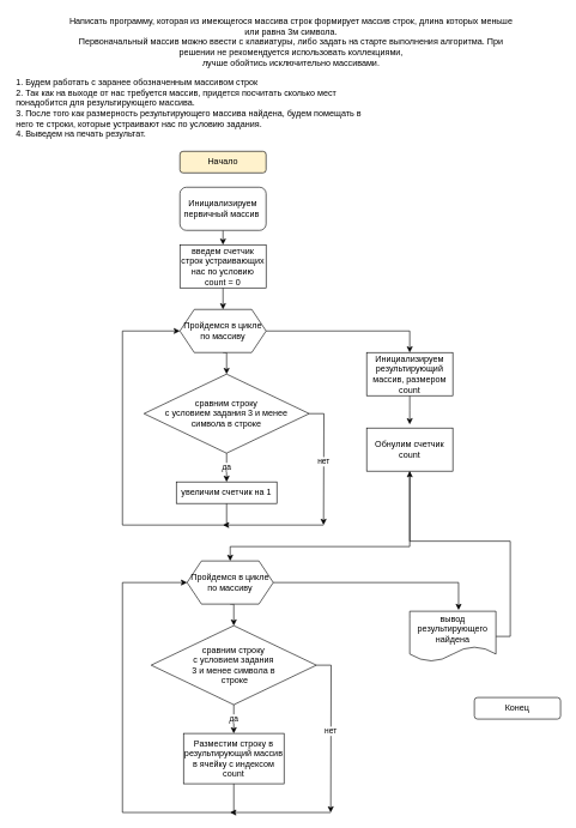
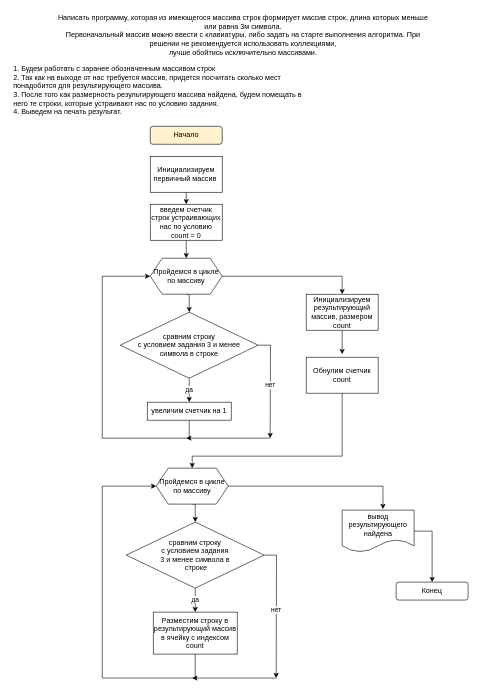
  <mxCell id="0" />
  <mxCell id="1" parent="0" />
  <mxCell id="2" value="&lt;div&gt;Написать программу, которая из имеющегося массива строк формирует массив строк, длина которых меньше или равна 3м символа.&lt;/div&gt;&lt;div&gt;Первоначальный массив можно ввести с клавиатуры, либо задать на старте выполнения алгоритма. При решении не рекомендуется использовать коллекциями,&lt;/div&gt;&lt;div&gt;лучше обойтись исключительно массивами.&lt;/div&gt;&lt;div&gt;&lt;br&gt;&lt;/div&gt;" style="text;html=1;strokeColor=none;fillColor=none;align=center;verticalAlign=middle;whiteSpace=wrap;rounded=0;" vertex="1" parent="1"><mxGeometry x="90" y="20" width="630" height="90" as="geometry" /></mxCell>
  <mxCell id="3" value="1. Будем работать с заранее обозначенным массивом строк&lt;br&gt;2. Так как на выходе от нас требуется массив, придется посчитать сколько мест понадобится для результирующего массива.&lt;br&gt;3. После того как размерность результирующего массива найдена, будем помещать в него те строки, которые устраивают нас по условию задания.&lt;br&gt;4. Выведем на печать результат." style="text;html=1;strokeColor=none;fillColor=none;align=left;verticalAlign=middle;whiteSpace=wrap;rounded=0;" vertex="1" parent="1"><mxGeometry x="20" y="100" width="510" height="100" as="geometry" /></mxCell>
  <mxCell id="4" value="Начало" style="rounded=1;whiteSpace=wrap;html=1;fillColor=#fff2cc;" vertex="1" parent="1"><mxGeometry x="250" y="210" width="120" height="30" as="geometry" /></mxCell>
  <mxCell id="5" style="edgeStyle=orthogonalEdgeStyle;rounded=0;orthogonalLoop=1;jettySize=auto;html=1;exitX=0.5;exitY=1;exitDx=0;exitDy=0;entryX=0.5;entryY=0;entryDx=0;entryDy=0;" edge="1" parent="1" source="6" target="11"><mxGeometry relative="1" as="geometry" /></mxCell>
- <mxCell id="6" value="Инициализируем первичный массив&amp;nbsp;" style="whiteSpace=wrap;html=1;rounded=1;" vertex="1" parent="1"><mxGeometry x="250" y="260" width="120" height="60" as="geometry" /></mxCell>
+ <mxCell id="6" value="Инициализируем первичный массив&amp;nbsp;" style="rounded=0;whiteSpace=wrap;html=1;" vertex="1" parent="1"><mxGeometry x="250" y="260" width="120" height="60" as="geometry" /></mxCell>
  <mxCell id="7" style="edgeStyle=orthogonalEdgeStyle;rounded=0;orthogonalLoop=1;jettySize=auto;html=1;exitX=0.5;exitY=1;exitDx=0;exitDy=0;entryX=0.5;entryY=0;entryDx=0;entryDy=0;" edge="1" parent="1" source="9" target="14"><mxGeometry relative="1" as="geometry" /></mxCell>
  <mxCell id="8" style="edgeStyle=orthogonalEdgeStyle;rounded=0;orthogonalLoop=1;jettySize=auto;html=1;exitX=1;exitY=0.5;exitDx=0;exitDy=0;entryX=0.5;entryY=0;entryDx=0;entryDy=0;" edge="1" parent="1" source="9" target="33"><mxGeometry relative="1" as="geometry" /></mxCell>
  <mxCell id="9" value="Пройдемся в цикле по массиву" style="shape=hexagon;perimeter=hexagonPerimeter2;whiteSpace=wrap;html=1;fixedSize=1;" vertex="1" parent="1"><mxGeometry x="250" y="430" width="120" height="60" as="geometry" /></mxCell>
  <mxCell id="10" style="edgeStyle=orthogonalEdgeStyle;rounded=0;orthogonalLoop=1;jettySize=auto;html=1;exitX=0.5;exitY=1;exitDx=0;exitDy=0;entryX=0.5;entryY=0;entryDx=0;entryDy=0;" edge="1" parent="1" source="11" target="9"><mxGeometry relative="1" as="geometry" /></mxCell>
  <mxCell id="11" value="введем счетчик строк устраивающих нас по условию&lt;br&gt;count = 0" style="rounded=0;whiteSpace=wrap;html=1;" vertex="1" parent="1"><mxGeometry x="250" y="340" width="120" height="60" as="geometry" /></mxCell>
  <mxCell id="12" value="да" style="edgeStyle=orthogonalEdgeStyle;rounded=0;orthogonalLoop=1;jettySize=auto;html=1;exitX=0.5;exitY=1;exitDx=0;exitDy=0;entryX=0.5;entryY=0;entryDx=0;entryDy=0;" edge="1" parent="1" source="14" target="16"><mxGeometry relative="1" as="geometry" /></mxCell>
  <mxCell id="13" value="нет" style="edgeStyle=orthogonalEdgeStyle;rounded=0;orthogonalLoop=1;jettySize=auto;html=1;exitX=1;exitY=0.5;exitDx=0;exitDy=0;" edge="1" parent="1" source="14"><mxGeometry relative="1" as="geometry"><mxPoint x="450" y="730" as="targetPoint" /></mxGeometry></mxCell>
  <mxCell id="14" value="сравним строку &lt;br&gt;с условием задания 3 и менее &lt;br&gt;символа в строке" style="rhombus;whiteSpace=wrap;html=1;" vertex="1" parent="1"><mxGeometry x="200" y="520" width="230" height="110" as="geometry" /></mxCell>
  <mxCell id="15" style="edgeStyle=orthogonalEdgeStyle;rounded=0;orthogonalLoop=1;jettySize=auto;html=1;exitX=0.5;exitY=1;exitDx=0;exitDy=0;entryX=0;entryY=0.5;entryDx=0;entryDy=0;" edge="1" parent="1" source="16" target="9"><mxGeometry relative="1" as="geometry"><mxPoint x="230" y="460" as="targetPoint" /><Array as="points"><mxPoint x="315" y="730" /><mxPoint x="170" y="730" /><mxPoint x="170" y="460" /></Array></mxGeometry></mxCell>
  <mxCell id="16" value="увеличим счетчик на 1" style="rounded=0;whiteSpace=wrap;html=1;" vertex="1" parent="1"><mxGeometry x="245" y="670" width="140" height="30" as="geometry" /></mxCell>
  <mxCell id="17" value="" style="endArrow=classic;html=1;rounded=0;" edge="1" parent="1"><mxGeometry width="50" height="50" relative="1" as="geometry"><mxPoint x="450" y="730" as="sourcePoint" /><mxPoint x="310" y="730" as="targetPoint" /></mxGeometry></mxCell>
  <mxCell id="18" style="edgeStyle=orthogonalEdgeStyle;rounded=0;orthogonalLoop=1;jettySize=auto;html=1;exitX=0.5;exitY=1;exitDx=0;exitDy=0;entryX=0.5;entryY=0;entryDx=0;entryDy=0;" edge="1" parent="1" source="20" target="23"><mxGeometry relative="1" as="geometry" /></mxCell>
  <mxCell id="19" style="edgeStyle=orthogonalEdgeStyle;rounded=0;orthogonalLoop=1;jettySize=auto;html=1;exitX=1;exitY=0.5;exitDx=0;exitDy=0;entryX=0.567;entryY=-0.025;entryDx=0;entryDy=0;entryPerimeter=0;" edge="1" parent="1" source="20" target="28"><mxGeometry relative="1" as="geometry"><mxPoint x="600" y="820" as="targetPoint" /></mxGeometry></mxCell>
  <mxCell id="20" value="Пройдемся в цикле по массиву" style="shape=hexagon;perimeter=hexagonPerimeter2;whiteSpace=wrap;html=1;fixedSize=1;" vertex="1" parent="1"><mxGeometry x="260" y="780" width="120" height="60" as="geometry" /></mxCell>
  <mxCell id="21" value="да" style="edgeStyle=orthogonalEdgeStyle;rounded=0;orthogonalLoop=1;jettySize=auto;html=1;exitX=0.5;exitY=1;exitDx=0;exitDy=0;entryX=0.5;entryY=0;entryDx=0;entryDy=0;" edge="1" parent="1" source="23" target="25"><mxGeometry relative="1" as="geometry" /></mxCell>
  <mxCell id="22" value="нет" style="edgeStyle=orthogonalEdgeStyle;rounded=0;orthogonalLoop=1;jettySize=auto;html=1;exitX=1;exitY=0.5;exitDx=0;exitDy=0;" edge="1" parent="1" source="23"><mxGeometry relative="1" as="geometry"><mxPoint x="460" y="1130" as="targetPoint" /></mxGeometry></mxCell>
  <mxCell id="23" value="сравним строку &lt;br&gt;с условием задания&lt;br&gt;3 и менее символа в&lt;br&gt;&amp;nbsp;строке" style="rhombus;whiteSpace=wrap;html=1;" vertex="1" parent="1"><mxGeometry x="210" y="870" width="230" height="110" as="geometry" /></mxCell>
  <mxCell id="24" style="edgeStyle=orthogonalEdgeStyle;rounded=0;orthogonalLoop=1;jettySize=auto;html=1;exitX=0.5;exitY=1;exitDx=0;exitDy=0;entryX=0;entryY=0.5;entryDx=0;entryDy=0;" edge="1" parent="1" source="25" target="20"><mxGeometry relative="1" as="geometry"><Array as="points"><mxPoint x="325" y="1130" /><mxPoint x="170" y="1130" /><mxPoint x="170" y="810" /></Array></mxGeometry></mxCell>
  <mxCell id="25" value="Разместим строку в результирующий массив&lt;br&gt;в ячейку с индексом count" style="rounded=0;whiteSpace=wrap;html=1;" vertex="1" parent="1"><mxGeometry x="255" y="1020" width="140" height="70" as="geometry" /></mxCell>
  <mxCell id="26" value="" style="endArrow=classic;html=1;rounded=0;" edge="1" parent="1"><mxGeometry width="50" height="50" relative="1" as="geometry"><mxPoint x="460" y="1130" as="sourcePoint" /><mxPoint x="320" y="1130" as="targetPoint" /></mxGeometry></mxCell>
- <mxCell id="27" style="edgeStyle=orthogonalEdgeStyle;rounded=0;orthogonalLoop=1;jettySize=auto;html=1;exitX=1;exitY=0.5;exitDx=0;exitDy=0;" edge="1" parent="1" source="28" target="31"><mxGeometry relative="1" as="geometry" /></mxCell>
+ <mxCell id="27" style="edgeStyle=orthogonalEdgeStyle;rounded=0;orthogonalLoop=1;jettySize=auto;html=1;exitX=1;exitY=0.5;exitDx=0;exitDy=0;entryX=0.5;entryY=0;entryDx=0;entryDy=0;" edge="1" parent="1" source="28" target="29"><mxGeometry relative="1" as="geometry" /></mxCell>
  <mxCell id="28" value="вывод результирующего найдена" style="shape=document;whiteSpace=wrap;html=1;boundedLbl=1;" vertex="1" parent="1"><mxGeometry x="570" y="850" width="120" height="70" as="geometry" /></mxCell>
  <mxCell id="29" value="Конец" style="rounded=1;whiteSpace=wrap;html=1;" vertex="1" parent="1"><mxGeometry x="660" y="970" width="120" height="30" as="geometry" /></mxCell>
  <mxCell id="30" style="edgeStyle=orthogonalEdgeStyle;rounded=0;orthogonalLoop=1;jettySize=auto;html=1;exitX=0.5;exitY=1;exitDx=0;exitDy=0;entryX=0.5;entryY=0;entryDx=0;entryDy=0;" edge="1" parent="1" source="31" target="20"><mxGeometry relative="1" as="geometry"><Array as="points"><mxPoint x="570" y="760" /><mxPoint x="320" y="760" /></Array></mxGeometry></mxCell>
  <mxCell id="31" value="Обнулим счетчик count" style="rounded=0;whiteSpace=wrap;html=1;" vertex="1" parent="1"><mxGeometry x="510" y="595" width="120" height="60" as="geometry" /></mxCell>
  <mxCell id="32" style="edgeStyle=orthogonalEdgeStyle;rounded=0;orthogonalLoop=1;jettySize=auto;html=1;exitX=0.5;exitY=1;exitDx=0;exitDy=0;" edge="1" parent="1" source="33"><mxGeometry relative="1" as="geometry"><mxPoint x="570" y="590" as="targetPoint" /></mxGeometry></mxCell>
  <mxCell id="33" value="Инициализируем результирующий массив, размером count" style="rounded=0;whiteSpace=wrap;html=1;" vertex="1" parent="1"><mxGeometry x="510" y="490" width="120" height="60" as="geometry" /></mxCell>
